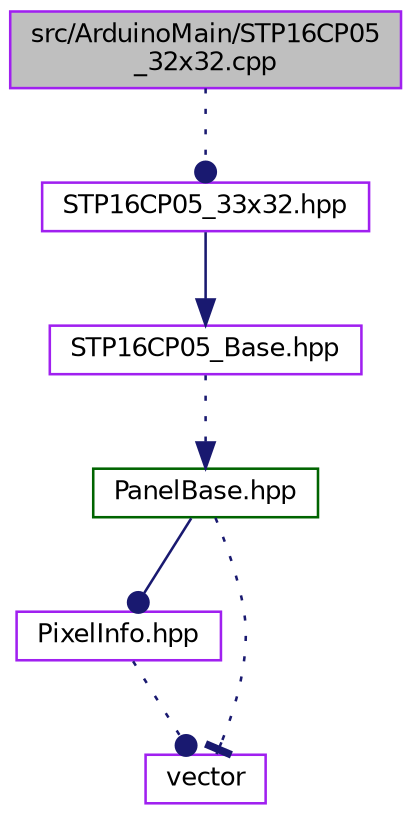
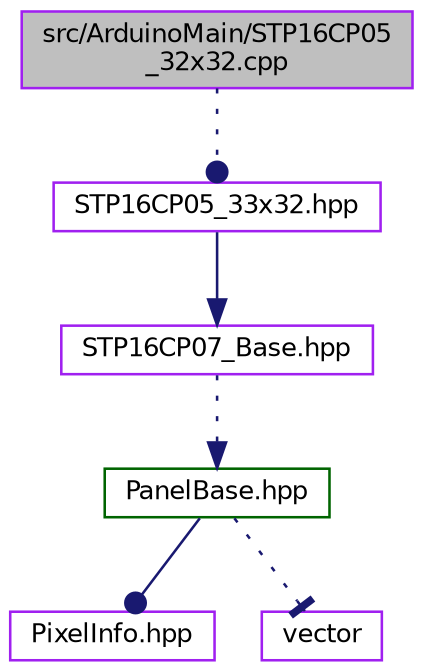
  digraph {
    node [color=purple fillcolor=white fontname=Helvetica fontsize=10 shape=record style=filled]
    edge [arrowhead=dot color=midnightblue fontname=Helvetica fontsize=10 labelfontname=Helvetica labelfontsize=10 style=dotted]
    n1 [fillcolor=grey75 fontcolor=black height=0.2 label="src/ArduinoMain/STP16CP05\l_32x32.cpp" width=0.4]
    n2 [height=0.2 label="STP16CP05_33x32.hpp" width=0.4]
-   n3 [height=0.2 label="STP16CP05_Base.hpp" width=0.4]
+   n3 [height=0.2 label="STP16CP07_Base.hpp" width=0.4]
    n4 [color=darkgreen height=0.2 label="PanelBase.hpp" width=0.4]
    n5 [height=0.2 label="PixelInfo.hpp" width=0.4]
    n6 [height=0.2 label=vector width=0.4]
    n1 -> n2
    n2 -> n3 [arrowhead=normal style=solid]
    n3 -> n4 [arrowhead=normal]
    n4 -> n5 [style=solid]
    n4 -> n6 [arrowhead=tee]
-   n5 -> n6
  }
